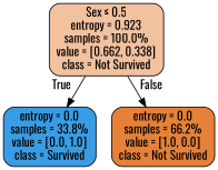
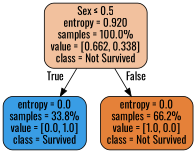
  digraph {
    fontname=Oswald
    node [color=black fontname=Oswald shape=box style="filled, rounded"]
    edge [fontname=Oswald labeldistance=2.5]
-   n1 [fillcolor="#f2c19e" label=<Sex &le; 0.5<br/>entropy = 0.923<br/>samples = 100.0%<br/>value = [0.662, 0.338]<br/>class = Not Survived>]
+   n1 [fillcolor="#f2c19e" label=<Sex &le; 0.5<br/>entropy = 0.920<br/>samples = 100.0%<br/>value = [0.662, 0.338]<br/>class = Not Survived>]
    n2 [fillcolor="#399de5" label=<entropy = 0.0<br/>samples = 33.8%<br/>value = [0.0, 1.0]<br/>class = Survived>]
    n3 [fillcolor="#e58139" label=<entropy = 0.0<br/>samples = 66.2%<br/>value = [1.0, 0.0]<br/>class = Not Survived>]
    n1 -> n2 [headlabel=True labelangle=45]
    n1 -> n3 [headlabel=False labelangle=-45]
  }
